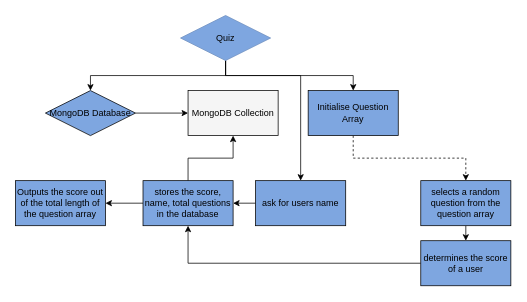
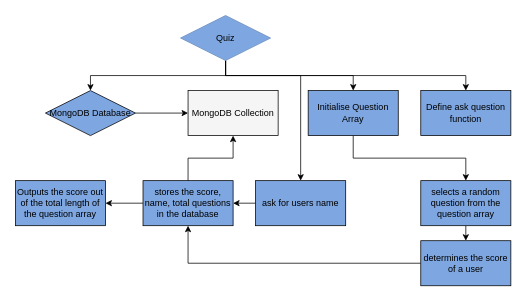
  <mxCell id="0" />
  <mxCell id="1" parent="0" />
  <mxCell id="2" style="edgeStyle=orthogonalEdgeStyle;rounded=0;orthogonalLoop=1;jettySize=auto;html=1;exitX=0.5;exitY=1;exitDx=0;exitDy=0;entryX=0.5;entryY=0;entryDx=0;entryDy=0;" edge="1" parent="1" source="6" target="8"><mxGeometry relative="1" as="geometry" /></mxCell>
  <mxCell id="3" style="edgeStyle=orthogonalEdgeStyle;rounded=0;orthogonalLoop=1;jettySize=auto;html=1;exitX=0.5;exitY=1;exitDx=0;exitDy=0;entryX=0.5;entryY=0;entryDx=0;entryDy=0;" edge="1" parent="1" source="6" target="11"><mxGeometry relative="1" as="geometry" /></mxCell>
+ <mxCell id="4" style="edgeStyle=orthogonalEdgeStyle;rounded=0;orthogonalLoop=1;jettySize=auto;html=1;exitX=0.5;exitY=1;exitDx=0;exitDy=0;entryX=0.5;entryY=0;entryDx=0;entryDy=0;" edge="1" parent="1" source="6" target="12"><mxGeometry relative="1" as="geometry" /></mxCell>
  <mxCell id="5" style="edgeStyle=orthogonalEdgeStyle;rounded=0;orthogonalLoop=1;jettySize=auto;html=1;exitX=0.5;exitY=1;exitDx=0;exitDy=0;entryX=0.5;entryY=0;entryDx=0;entryDy=0;" edge="1" parent="1" source="6" target="16"><mxGeometry relative="1" as="geometry"><Array as="points"><mxPoint x="300" y="100" /><mxPoint x="400" y="100" /></Array></mxGeometry></mxCell>
  <mxCell id="6" value="Quiz" style="rhombus;whiteSpace=wrap;html=1;fillColor=#7EA6E0;strokeColor=#6c8ebf;" vertex="1" parent="1"><mxGeometry x="240" y="20" width="120" height="60" as="geometry" /></mxCell>
  <mxCell id="7" style="edgeStyle=orthogonalEdgeStyle;rounded=0;orthogonalLoop=1;jettySize=auto;html=1;exitX=1;exitY=0.5;exitDx=0;exitDy=0;entryX=0;entryY=0.5;entryDx=0;entryDy=0;" edge="1" parent="1" source="8" target="9"><mxGeometry relative="1" as="geometry" /></mxCell>
  <mxCell id="8" value="MongoDB Database" style="rhombus;whiteSpace=wrap;html=1;fillColor=#7EA6E0;" vertex="1" parent="1"><mxGeometry x="60" y="120" width="120" height="60" as="geometry" /></mxCell>
  <mxCell id="9" value="MongoDB Collection" style="rounded=0;whiteSpace=wrap;html=1;fillColor=#f5f5f5;" vertex="1" parent="1"><mxGeometry x="250" y="120" width="120" height="60" as="geometry" /></mxCell>
- <mxCell id="10" style="edgeStyle=orthogonalEdgeStyle;rounded=0;orthogonalLoop=1;jettySize=auto;html=1;exitX=0.5;exitY=1;exitDx=0;exitDy=0;entryX=0.5;entryY=0;entryDx=0;entryDy=0;dashed=1;" edge="1" parent="1" source="11" target="14"><mxGeometry relative="1" as="geometry" /></mxCell>
+ <mxCell id="10" style="edgeStyle=orthogonalEdgeStyle;rounded=0;orthogonalLoop=1;jettySize=auto;html=1;exitX=0.5;exitY=1;exitDx=0;exitDy=0;entryX=0.5;entryY=0;entryDx=0;entryDy=0;" edge="1" parent="1" source="11" target="14"><mxGeometry relative="1" as="geometry" /></mxCell>
  <mxCell id="11" value="Initialise Question Array" style="rounded=0;whiteSpace=wrap;html=1;fillColor=#7EA6E0;" vertex="1" parent="1"><mxGeometry x="410" y="120" width="120" height="60" as="geometry" /></mxCell>
+ <mxCell id="12" value="Define ask question function" style="rounded=0;whiteSpace=wrap;html=1;fillColor=#7EA6E0;" vertex="1" parent="1"><mxGeometry x="560" y="120" width="120" height="60" as="geometry" /></mxCell>
  <mxCell id="13" style="edgeStyle=orthogonalEdgeStyle;rounded=0;orthogonalLoop=1;jettySize=auto;html=1;exitX=0.5;exitY=1;exitDx=0;exitDy=0;entryX=0.5;entryY=0;entryDx=0;entryDy=0;" edge="1" parent="1" source="14" target="21"><mxGeometry relative="1" as="geometry" /></mxCell>
  <mxCell id="14" value="selects a random question from the question array" style="rounded=0;whiteSpace=wrap;html=1;fillColor=#7EA6E0;" vertex="1" parent="1"><mxGeometry x="560" y="240" width="120" height="60" as="geometry" /></mxCell>
  <mxCell id="15" style="edgeStyle=orthogonalEdgeStyle;rounded=0;orthogonalLoop=1;jettySize=auto;html=1;exitX=0;exitY=0.5;exitDx=0;exitDy=0;entryX=1;entryY=0.5;entryDx=0;entryDy=0;" edge="1" parent="1" source="16" target="19"><mxGeometry relative="1" as="geometry" /></mxCell>
  <mxCell id="16" value="ask for users name" style="rounded=0;whiteSpace=wrap;html=1;fillColor=#7EA6E0;" vertex="1" parent="1"><mxGeometry x="340" y="240" width="120" height="60" as="geometry" /></mxCell>
  <mxCell id="17" style="edgeStyle=orthogonalEdgeStyle;rounded=0;orthogonalLoop=1;jettySize=auto;html=1;exitX=0.5;exitY=0;exitDx=0;exitDy=0;entryX=0.5;entryY=1;entryDx=0;entryDy=0;" edge="1" parent="1" source="19" target="9"><mxGeometry relative="1" as="geometry" /></mxCell>
  <mxCell id="18" style="edgeStyle=orthogonalEdgeStyle;rounded=0;orthogonalLoop=1;jettySize=auto;html=1;exitX=0;exitY=0.5;exitDx=0;exitDy=0;entryX=1;entryY=0.5;entryDx=0;entryDy=0;" edge="1" parent="1" source="19" target="22"><mxGeometry relative="1" as="geometry" /></mxCell>
  <mxCell id="19" value="stores the score, name, total questions in the database" style="rounded=0;whiteSpace=wrap;html=1;fillColor=#7EA6E0;" vertex="1" parent="1"><mxGeometry x="190" y="240" width="120" height="60" as="geometry" /></mxCell>
  <mxCell id="20" style="edgeStyle=orthogonalEdgeStyle;rounded=0;orthogonalLoop=1;jettySize=auto;html=1;exitX=0;exitY=0.5;exitDx=0;exitDy=0;entryX=0.5;entryY=1;entryDx=0;entryDy=0;" edge="1" parent="1" source="21" target="19"><mxGeometry relative="1" as="geometry" /></mxCell>
  <mxCell id="21" value="determines the score of a user" style="rounded=0;whiteSpace=wrap;html=1;fillColor=#7EA6E0;" vertex="1" parent="1"><mxGeometry x="560" y="320" width="120" height="60" as="geometry" /></mxCell>
  <mxCell id="22" value="Outputs the score out of the total length of the question array" style="rounded=0;whiteSpace=wrap;html=1;fillColor=#7EA6E0;" vertex="1" parent="1"><mxGeometry x="20" y="240" width="120" height="60" as="geometry" /></mxCell>
